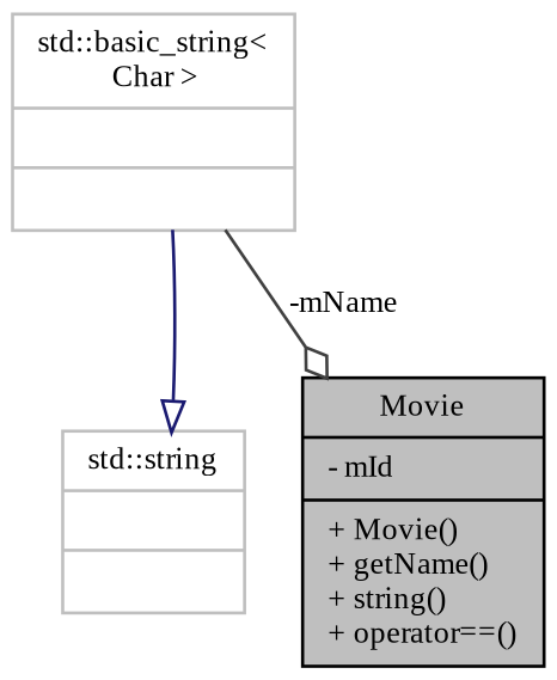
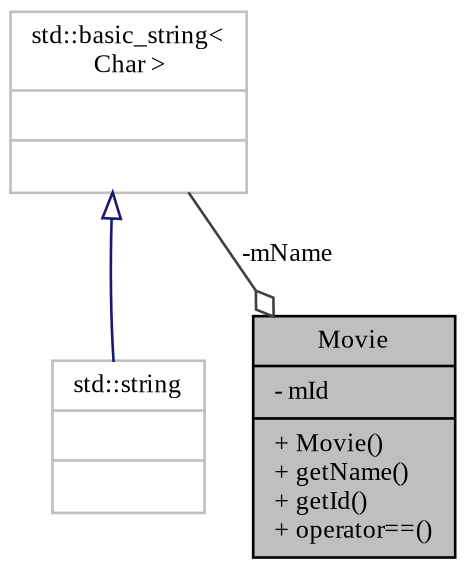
  digraph {
    fontname="Liberation Serif"
    node [color=grey75 fillcolor=white fontname="Liberation Serif" fontsize=10 shape=record style=filled]
    edge [fontname="Liberation Serif" fontsize=10 labelfontname=Helvetica labelfontsize=10 style=solid]
-   n1 [color=black fillcolor=grey75 fontcolor=black height=0.2 label="{Movie\n|- mId\l|+ Movie()\l+ getName()\l+ string()\l+ operator==()\l}" width=0.4]
+   n1 [color=black fillcolor=grey75 fontcolor=black height=0.2 label="{Movie\n|- mId\l|+ Movie()\l+ getName()\l+ getId()\l+ operator==()\l}" width=0.4]
    n2 [height=0.2 label="{std::string\n||}" width=0.4]
    n3 [height=0.2 label="{std::basic_string\<\l Char \>\n||}" width=0.4]
    n3 -> n1 [arrowhead=odiamond color=grey25 label=" -mName"]
-   n2 -> n3 [arrowtail=onormal color=midnightblue dir=back]
+   n3 -> n2 [arrowtail=onormal color=midnightblue dir=back]
  }
